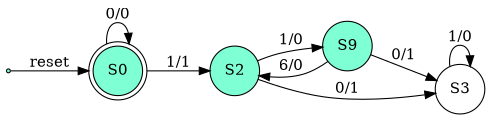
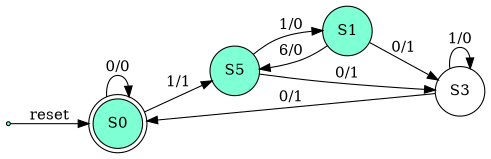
  digraph {
    rankdir=LR
    node [fillcolor=aquamarine shape=circle style=filled]
    S0 [shape=doublecircle]
-   S2
-   S1 [label=S9]
+   S2 [label=S5]
+   S1
    S3 [fillcolor=white]
    resetState [shape=point]
    S0 -> S0 [label="0/0"]
    S0 -> S2 [label="1/1"]
    S2 -> S1 [label="1/0"]
    S2 -> S3 [label="0/1"]
    S1 -> S2 [label="6/0"]
    S1 -> S3 [label="0/1"]
+   S3 -> S0 [label="0/1"]
    S3 -> S3 [label="1/0"]
    resetState -> S0 [label=reset]
  }
